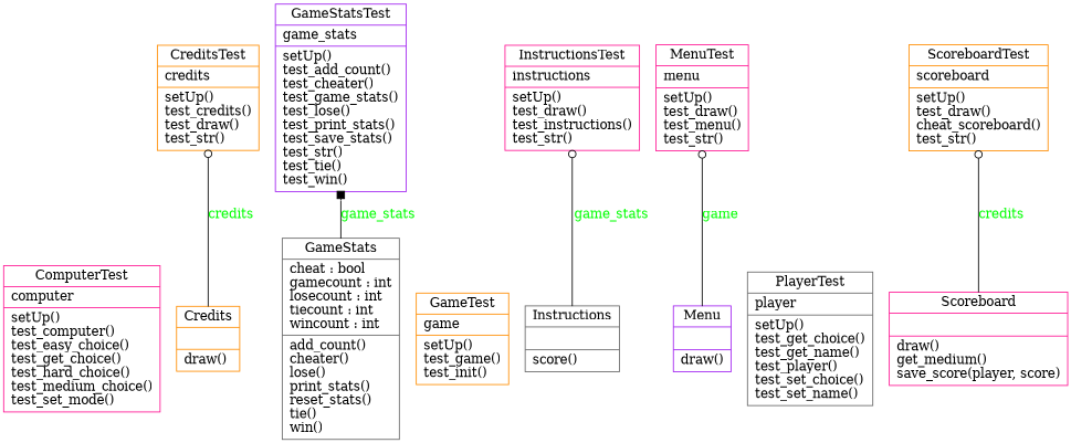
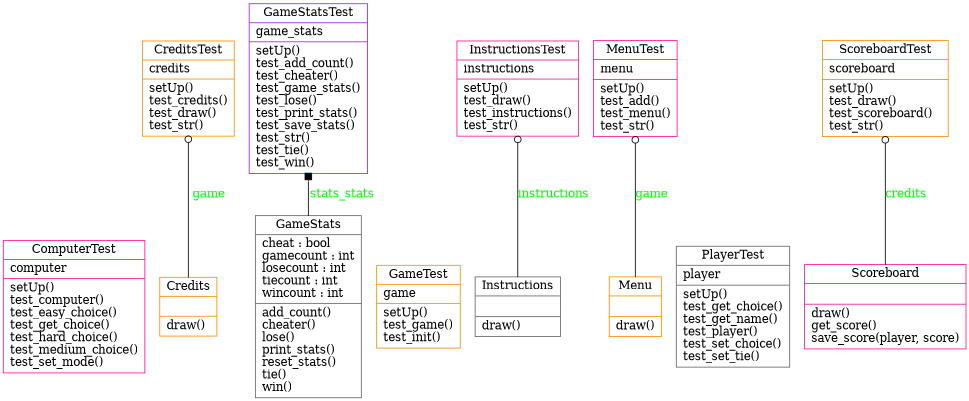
  digraph {
    rankdir=BT
    node [color=deeppink shape=record]
    edge [arrowhead=odot arrowtail=none fontcolor=green style=solid]
    n1 [label="{ComputerTest|computer\l|setUp()\ltest_computer()\ltest_easy_choice()\ltest_get_choice()\ltest_hard_choice()\ltest_medium_choice()\ltest_set_mode()\l}"]
    n2 [color=darkorange label="{Credits|\l|draw()\l}"]
    n3 [color=darkorange label="{CreditsTest|credits\l|setUp()\ltest_credits()\ltest_draw()\ltest_str()\l}"]
    n4 [color=gray40 label="{GameStats|cheat : bool\lgamecount : int\llosecount : int\ltiecount : int\lwincount : int\l|add_count()\lcheater()\llose()\lprint_stats()\lreset_stats()\ltie()\lwin()\l}"]
    n5 [color=purple label="{GameStatsTest|game_stats\l|setUp()\ltest_add_count()\ltest_cheater()\ltest_game_stats()\ltest_lose()\ltest_print_stats()\ltest_save_stats()\ltest_str()\ltest_tie()\ltest_win()\l}"]
    n6 [color=darkorange label="{GameTest|game\l|setUp()\ltest_game()\ltest_init()\l}"]
-   n7 [color=gray40 label="{Instructions|\l|score()\l}"]
+   n7 [color=gray40 label="{Instructions|\l|draw()\l}"]
    n8 [label="{InstructionsTest|instructions\l|setUp()\ltest_draw()\ltest_instructions()\ltest_str()\l}"]
-   n9 [color=purple label="{Menu|\l|draw()\l}"]
-   n10 [label="{MenuTest|menu\l|setUp()\ltest_draw()\ltest_menu()\ltest_str()\l}"]
-   n11 [color=gray40 label="{PlayerTest|player\l|setUp()\ltest_get_choice()\ltest_get_name()\ltest_player()\ltest_set_choice()\ltest_set_name()\l}"]
-   n12 [label="{Scoreboard|\l|draw()\lget_medium()\lsave_score(player, score)\l}"]
-   n13 [color=darkorange label="{ScoreboardTest|scoreboard\l|setUp()\ltest_draw()\lcheat_scoreboard()\ltest_str()\l}"]
-   n2 -> n3 [label=credits]
-   n4 -> n5 [arrowhead=box label=game_stats]
-   n7 -> n8 [label=game_stats]
+   n9 [color=darkorange label="{Menu|\l|draw()\l}"]
+   n10 [label="{MenuTest|menu\l|setUp()\ltest_add()\ltest_menu()\ltest_str()\l}"]
+   n11 [color=gray40 label="{PlayerTest|player\l|setUp()\ltest_get_choice()\ltest_get_name()\ltest_player()\ltest_set_choice()\ltest_set_tie()\l}"]
+   n12 [label="{Scoreboard|\l|draw()\lget_score()\lsave_score(player, score)\l}"]
+   n13 [color=darkorange label="{ScoreboardTest|scoreboard\l|setUp()\ltest_draw()\ltest_scoreboard()\ltest_str()\l}"]
+   n2 -> n3 [label=game]
+   n4 -> n5 [arrowhead=box label=stats_stats]
+   n7 -> n8 [label=instructions]
    n9 -> n10 [label=game]
    n12 -> n13 [label=credits]
  }
